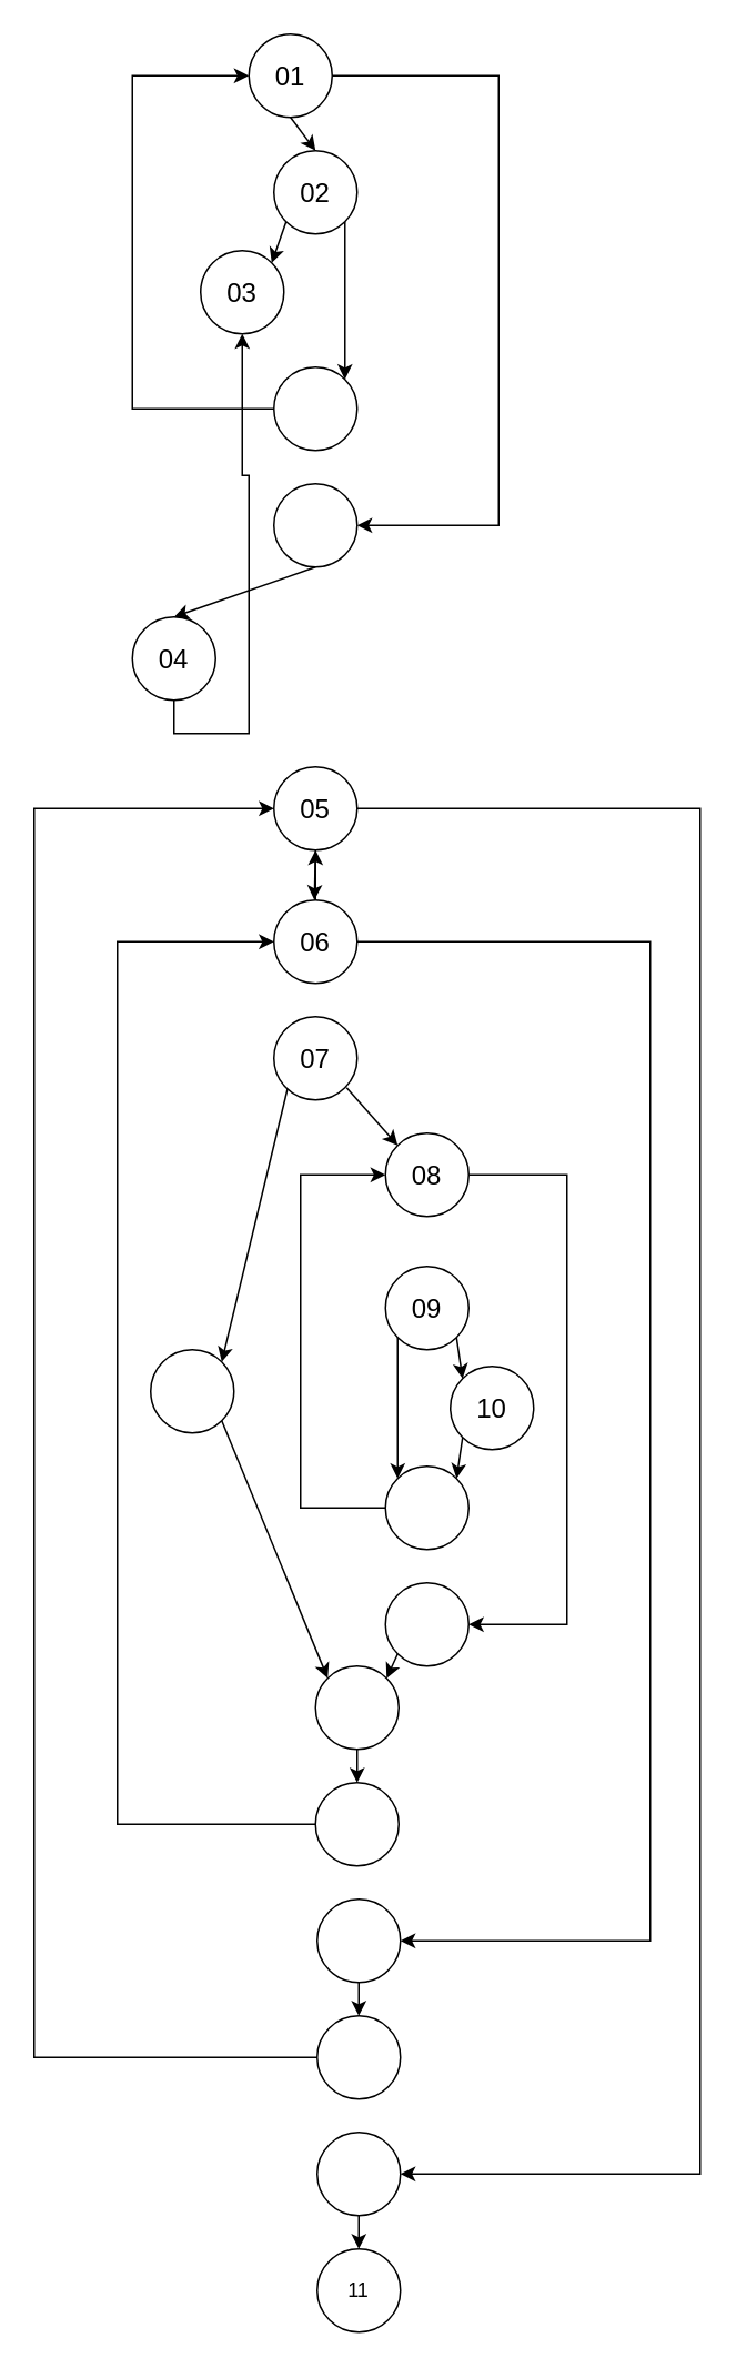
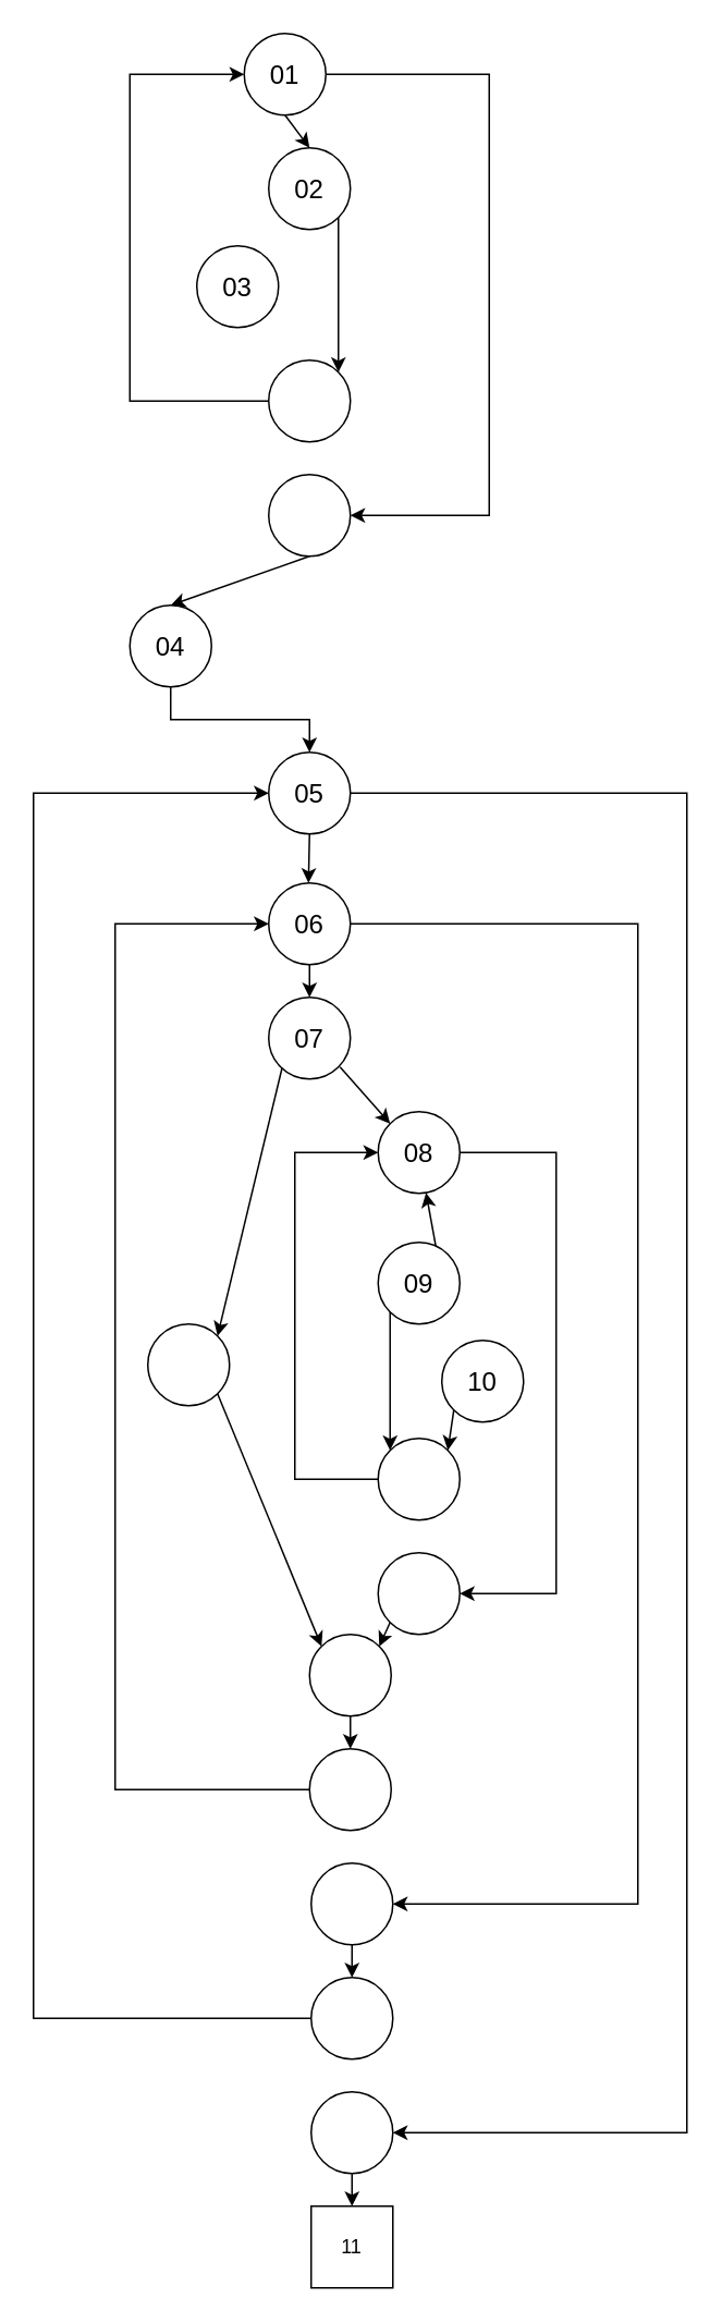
  <mxCell id="0" />
  <mxCell id="1" parent="0" />
  <mxCell id="2" style="rounded=0;orthogonalLoop=1;jettySize=auto;html=1;exitX=0.5;exitY=1;exitDx=0;exitDy=0;entryX=0.5;entryY=0;entryDx=0;entryDy=0;" parent="1" source="4" target="8" edge="1"><mxGeometry relative="1" as="geometry"><mxPoint x="180" y="80" as="targetPoint" /></mxGeometry></mxCell>
  <mxCell id="3" style="edgeStyle=orthogonalEdgeStyle;rounded=0;orthogonalLoop=1;jettySize=auto;html=1;exitX=1;exitY=0.5;exitDx=0;exitDy=0;" parent="1" source="4" edge="1"><mxGeometry relative="1" as="geometry"><mxPoint x="214" y="315" as="targetPoint" /><Array as="points"><mxPoint x="299" y="45" /><mxPoint x="299" y="315" /></Array></mxGeometry></mxCell>
  <mxCell id="4" value="&lt;font style=&quot;font-size: 16px&quot;&gt;01&lt;/font&gt;" style="ellipse;whiteSpace=wrap;html=1;aspect=fixed;" parent="1" vertex="1"><mxGeometry x="149" y="20" width="50" height="50" as="geometry" /></mxCell>
  <mxCell id="5" style="edgeStyle=orthogonalEdgeStyle;rounded=0;orthogonalLoop=1;jettySize=auto;html=1;exitX=0;exitY=0.5;exitDx=0;exitDy=0;entryX=0;entryY=0.5;entryDx=0;entryDy=0;" parent="1" source="11" target="4" edge="1"><mxGeometry relative="1" as="geometry"><Array as="points"><mxPoint x="79" y="245" /><mxPoint x="79" y="45" /></Array></mxGeometry></mxCell>
- <mxCell id="6" style="rounded=0;orthogonalLoop=1;jettySize=auto;html=1;exitX=0;exitY=1;exitDx=0;exitDy=0;entryX=1;entryY=0;entryDx=0;entryDy=0;" parent="1" source="8" target="12" edge="1"><mxGeometry relative="1" as="geometry"><mxPoint x="172.322" y="142.678" as="sourcePoint" /><mxPoint x="155.678" y="177.322" as="targetPoint" /></mxGeometry></mxCell>
  <mxCell id="7" style="edgeStyle=none;rounded=0;orthogonalLoop=1;jettySize=auto;html=1;exitX=1;exitY=1;exitDx=0;exitDy=0;entryX=1;entryY=0;entryDx=0;entryDy=0;" edge="1" parent="1" source="8" target="11"><mxGeometry relative="1" as="geometry" /></mxCell>
  <mxCell id="8" value="&lt;span style=&quot;font-size: 16px&quot;&gt;02&lt;/span&gt;" style="ellipse;whiteSpace=wrap;html=1;aspect=fixed;" parent="1" vertex="1"><mxGeometry x="164" y="90" width="50" height="50" as="geometry" /></mxCell>
  <mxCell id="9" style="edgeStyle=none;rounded=0;orthogonalLoop=1;jettySize=auto;html=1;exitX=0.5;exitY=1;exitDx=0;exitDy=0;entryX=0.5;entryY=0;entryDx=0;entryDy=0;" parent="1" source="10" target="14" edge="1"><mxGeometry relative="1" as="geometry"><mxPoint x="189.345" y="390" as="targetPoint" /></mxGeometry></mxCell>
  <mxCell id="10" value="" style="ellipse;whiteSpace=wrap;html=1;aspect=fixed;" parent="1" vertex="1"><mxGeometry x="164" y="290" width="50" height="50" as="geometry" /></mxCell>
  <mxCell id="11" value="" style="ellipse;whiteSpace=wrap;html=1;aspect=fixed;" parent="1" vertex="1"><mxGeometry x="164" y="220" width="50" height="50" as="geometry" /></mxCell>
  <mxCell id="12" value="&lt;font style=&quot;font-size: 16px&quot;&gt;03&lt;/font&gt;" style="ellipse;whiteSpace=wrap;html=1;aspect=fixed;" parent="1" vertex="1"><mxGeometry x="120" y="150" width="50" height="50" as="geometry" /></mxCell>
- <mxCell id="13" style="edgeStyle=orthogonalEdgeStyle;rounded=0;orthogonalLoop=1;jettySize=auto;html=1;exitX=0.5;exitY=1;exitDx=0;exitDy=0;" parent="1" source="14" target="12" edge="1"><mxGeometry relative="1" as="geometry" /></mxCell>
+ <mxCell id="13" style="edgeStyle=orthogonalEdgeStyle;rounded=0;orthogonalLoop=1;jettySize=auto;html=1;exitX=0.5;exitY=1;exitDx=0;exitDy=0;entryX=0.5;entryY=0;entryDx=0;entryDy=0;" parent="1" source="14" target="17" edge="1"><mxGeometry relative="1" as="geometry" /></mxCell>
  <mxCell id="14" value="&lt;font style=&quot;font-size: 16px&quot;&gt;04&lt;/font&gt;" style="ellipse;whiteSpace=wrap;html=1;aspect=fixed;" parent="1" vertex="1"><mxGeometry x="79" y="370" width="50" height="50" as="geometry" /></mxCell>
  <mxCell id="15" style="edgeStyle=orthogonalEdgeStyle;curved=1;rounded=0;orthogonalLoop=1;jettySize=auto;html=1;exitX=0.5;exitY=1;exitDx=0;exitDy=0;" parent="1" source="17" edge="1"><mxGeometry relative="1" as="geometry"><mxPoint x="188.353" y="540" as="targetPoint" /></mxGeometry></mxCell>
  <mxCell id="16" style="edgeStyle=orthogonalEdgeStyle;rounded=0;orthogonalLoop=1;jettySize=auto;html=1;exitX=1;exitY=0.5;exitDx=0;exitDy=0;entryX=1;entryY=0.5;entryDx=0;entryDy=0;" parent="1" source="17" target="46" edge="1"><mxGeometry relative="1" as="geometry"><Array as="points"><mxPoint x="420" y="485" /><mxPoint x="420" y="1305" /></Array></mxGeometry></mxCell>
  <mxCell id="17" value="&lt;font style=&quot;font-size: 16px&quot;&gt;05&lt;/font&gt;" style="ellipse;whiteSpace=wrap;html=1;aspect=fixed;" parent="1" vertex="1"><mxGeometry x="164" y="460" width="50" height="50" as="geometry" /></mxCell>
- <mxCell id="18" style="edgeStyle=none;rounded=0;orthogonalLoop=1;jettySize=auto;html=1;exitX=0.5;exitY=1;exitDx=0;exitDy=0;" parent="1" source="20" target="17" edge="1"><mxGeometry relative="1" as="geometry" /></mxCell>
+ <mxCell id="18" style="edgeStyle=none;rounded=0;orthogonalLoop=1;jettySize=auto;html=1;exitX=0.5;exitY=1;exitDx=0;exitDy=0;entryX=0.5;entryY=0;entryDx=0;entryDy=0;" parent="1" source="20" target="23" edge="1"><mxGeometry relative="1" as="geometry" /></mxCell>
  <mxCell id="19" style="edgeStyle=orthogonalEdgeStyle;rounded=0;orthogonalLoop=1;jettySize=auto;html=1;exitX=1;exitY=0.5;exitDx=0;exitDy=0;entryX=1;entryY=0.5;entryDx=0;entryDy=0;" parent="1" source="20" target="42" edge="1"><mxGeometry relative="1" as="geometry"><Array as="points"><mxPoint x="390" y="565" /><mxPoint x="390" y="1165" /></Array></mxGeometry></mxCell>
  <mxCell id="20" value="&lt;span style=&quot;font-size: 16px&quot;&gt;06&lt;/span&gt;" style="ellipse;whiteSpace=wrap;html=1;aspect=fixed;" parent="1" vertex="1"><mxGeometry x="164" y="540" width="50" height="50" as="geometry" /></mxCell>
  <mxCell id="21" style="rounded=0;orthogonalLoop=1;jettySize=auto;html=1;exitX=0;exitY=1;exitDx=0;exitDy=0;entryX=1;entryY=0;entryDx=0;entryDy=0;" parent="1" target="27" edge="1"><mxGeometry relative="1" as="geometry"><mxPoint x="172.322" y="652.678" as="sourcePoint" /><mxPoint x="155.678" y="687.322" as="targetPoint" /></mxGeometry></mxCell>
  <mxCell id="22" style="edgeStyle=none;rounded=0;orthogonalLoop=1;jettySize=auto;html=1;exitX=1;exitY=1;exitDx=0;exitDy=0;entryX=0;entryY=0;entryDx=0;entryDy=0;" parent="1" target="25" edge="1"><mxGeometry relative="1" as="geometry"><mxPoint x="207.678" y="652.678" as="sourcePoint" /><mxPoint x="217.322" y="687.322" as="targetPoint" /></mxGeometry></mxCell>
  <mxCell id="23" value="&lt;span style=&quot;font-size: 16px&quot;&gt;07&lt;/span&gt;" style="ellipse;whiteSpace=wrap;html=1;aspect=fixed;" parent="1" vertex="1"><mxGeometry x="164" y="610" width="50" height="50" as="geometry" /></mxCell>
  <mxCell id="24" style="edgeStyle=orthogonalEdgeStyle;rounded=0;orthogonalLoop=1;jettySize=auto;html=1;exitX=1;exitY=0.5;exitDx=0;exitDy=0;entryX=1;entryY=0.5;entryDx=0;entryDy=0;" parent="1" source="25" target="36" edge="1"><mxGeometry relative="1" as="geometry"><Array as="points"><mxPoint x="340" y="705" /><mxPoint x="340" y="975" /></Array></mxGeometry></mxCell>
  <mxCell id="25" value="&lt;font style=&quot;font-size: 16px&quot;&gt;08&lt;br&gt;&lt;/font&gt;" style="ellipse;whiteSpace=wrap;html=1;aspect=fixed;" parent="1" vertex="1"><mxGeometry x="231" y="680" width="50" height="50" as="geometry" /></mxCell>
  <mxCell id="26" style="edgeStyle=none;rounded=0;orthogonalLoop=1;jettySize=auto;html=1;exitX=1;exitY=1;exitDx=0;exitDy=0;entryX=0;entryY=0;entryDx=0;entryDy=0;" parent="1" source="27" target="38" edge="1"><mxGeometry relative="1" as="geometry" /></mxCell>
  <mxCell id="27" value="" style="ellipse;whiteSpace=wrap;html=1;aspect=fixed;" parent="1" vertex="1"><mxGeometry x="90" y="810" width="50" height="50" as="geometry" /></mxCell>
- <mxCell id="28" style="edgeStyle=none;rounded=0;orthogonalLoop=1;jettySize=auto;html=1;exitX=1;exitY=1;exitDx=0;exitDy=0;entryX=0;entryY=0;entryDx=0;entryDy=0;" parent="1" source="30" target="32" edge="1"><mxGeometry relative="1" as="geometry" /></mxCell>
+ <mxCell id="28" style="edgeStyle=none;rounded=0;orthogonalLoop=1;jettySize=auto;html=1;exitX=1;exitY=1;exitDx=0;exitDy=0;" parent="1" source="30" target="25" edge="1"><mxGeometry relative="1" as="geometry" /></mxCell>
  <mxCell id="29" style="edgeStyle=none;rounded=0;orthogonalLoop=1;jettySize=auto;html=1;exitX=0;exitY=1;exitDx=0;exitDy=0;entryX=0;entryY=0;entryDx=0;entryDy=0;" parent="1" source="30" target="34" edge="1"><mxGeometry relative="1" as="geometry" /></mxCell>
  <mxCell id="30" value="&lt;font style=&quot;font-size: 16px&quot;&gt;09&lt;/font&gt;" style="ellipse;whiteSpace=wrap;html=1;aspect=fixed;" parent="1" vertex="1"><mxGeometry x="231" y="760" width="50" height="50" as="geometry" /></mxCell>
  <mxCell id="31" style="edgeStyle=none;rounded=0;orthogonalLoop=1;jettySize=auto;html=1;exitX=0;exitY=1;exitDx=0;exitDy=0;entryX=1;entryY=0;entryDx=0;entryDy=0;" parent="1" source="32" target="34" edge="1"><mxGeometry relative="1" as="geometry" /></mxCell>
  <mxCell id="32" value="&lt;font style=&quot;font-size: 16px&quot;&gt;10&lt;br&gt;&lt;/font&gt;" style="ellipse;whiteSpace=wrap;html=1;aspect=fixed;" parent="1" vertex="1"><mxGeometry x="270" y="820" width="50" height="50" as="geometry" /></mxCell>
  <mxCell id="33" style="edgeStyle=orthogonalEdgeStyle;rounded=0;orthogonalLoop=1;jettySize=auto;html=1;exitX=0;exitY=0.5;exitDx=0;exitDy=0;entryX=0;entryY=0.5;entryDx=0;entryDy=0;" parent="1" source="34" target="25" edge="1"><mxGeometry relative="1" as="geometry"><Array as="points"><mxPoint x="180" y="905" /><mxPoint x="180" y="705" /></Array></mxGeometry></mxCell>
  <mxCell id="34" value="" style="ellipse;whiteSpace=wrap;html=1;aspect=fixed;" parent="1" vertex="1"><mxGeometry x="231" y="880" width="50" height="50" as="geometry" /></mxCell>
  <mxCell id="35" style="rounded=0;orthogonalLoop=1;jettySize=auto;html=1;exitX=0;exitY=1;exitDx=0;exitDy=0;entryX=1;entryY=0;entryDx=0;entryDy=0;" parent="1" source="36" target="38" edge="1"><mxGeometry relative="1" as="geometry" /></mxCell>
  <mxCell id="36" value="" style="ellipse;whiteSpace=wrap;html=1;aspect=fixed;" parent="1" vertex="1"><mxGeometry x="231" y="950" width="50" height="50" as="geometry" /></mxCell>
  <mxCell id="37" style="edgeStyle=none;rounded=0;orthogonalLoop=1;jettySize=auto;html=1;exitX=0.5;exitY=1;exitDx=0;exitDy=0;entryX=0.5;entryY=0;entryDx=0;entryDy=0;" parent="1" source="38" target="40" edge="1"><mxGeometry relative="1" as="geometry" /></mxCell>
  <mxCell id="38" value="" style="ellipse;whiteSpace=wrap;html=1;aspect=fixed;" parent="1" vertex="1"><mxGeometry x="189" y="1000" width="50" height="50" as="geometry" /></mxCell>
  <mxCell id="39" style="edgeStyle=orthogonalEdgeStyle;rounded=0;orthogonalLoop=1;jettySize=auto;html=1;exitX=0;exitY=0.5;exitDx=0;exitDy=0;entryX=0;entryY=0.5;entryDx=0;entryDy=0;" parent="1" source="40" target="20" edge="1"><mxGeometry relative="1" as="geometry"><Array as="points"><mxPoint x="70" y="1095" /><mxPoint x="70" y="565" /></Array></mxGeometry></mxCell>
  <mxCell id="40" value="" style="ellipse;whiteSpace=wrap;html=1;aspect=fixed;" parent="1" vertex="1"><mxGeometry x="189" y="1070" width="50" height="50" as="geometry" /></mxCell>
  <mxCell id="41" style="edgeStyle=orthogonalEdgeStyle;rounded=0;orthogonalLoop=1;jettySize=auto;html=1;exitX=0.5;exitY=1;exitDx=0;exitDy=0;entryX=0.5;entryY=0;entryDx=0;entryDy=0;" edge="1" parent="1" source="42" target="44"><mxGeometry relative="1" as="geometry" /></mxCell>
  <mxCell id="42" value="" style="ellipse;whiteSpace=wrap;html=1;aspect=fixed;" parent="1" vertex="1"><mxGeometry x="190" y="1140" width="50" height="50" as="geometry" /></mxCell>
  <mxCell id="43" style="edgeStyle=orthogonalEdgeStyle;rounded=0;orthogonalLoop=1;jettySize=auto;html=1;exitX=0;exitY=0.5;exitDx=0;exitDy=0;entryX=0;entryY=0.5;entryDx=0;entryDy=0;" parent="1" source="44" target="17" edge="1"><mxGeometry relative="1" as="geometry"><Array as="points"><mxPoint x="20" y="1235" /><mxPoint x="20" y="485" /></Array></mxGeometry></mxCell>
  <mxCell id="44" value="" style="ellipse;whiteSpace=wrap;html=1;aspect=fixed;" parent="1" vertex="1"><mxGeometry x="190" y="1210" width="50" height="50" as="geometry" /></mxCell>
  <mxCell id="45" style="edgeStyle=orthogonalEdgeStyle;rounded=0;orthogonalLoop=1;jettySize=auto;html=1;exitX=0.5;exitY=1;exitDx=0;exitDy=0;entryX=0.5;entryY=0;entryDx=0;entryDy=0;" parent="1" source="46" target="47" edge="1"><mxGeometry relative="1" as="geometry" /></mxCell>
  <mxCell id="46" value="" style="ellipse;whiteSpace=wrap;html=1;aspect=fixed;" parent="1" vertex="1"><mxGeometry x="190" y="1280" width="50" height="50" as="geometry" /></mxCell>
- <mxCell id="47" value="11" style="ellipse;whiteSpace=wrap;html=1;aspect=fixed;" parent="1" vertex="1"><mxGeometry x="190" y="1350" width="50" height="50" as="geometry" /></mxCell>
+ <mxCell id="47" value="11" style="whiteSpace=wrap;html=1;aspect=fixed;rounded=0;" parent="1" vertex="1"><mxGeometry x="190" y="1350" width="50" height="50" as="geometry" /></mxCell>
